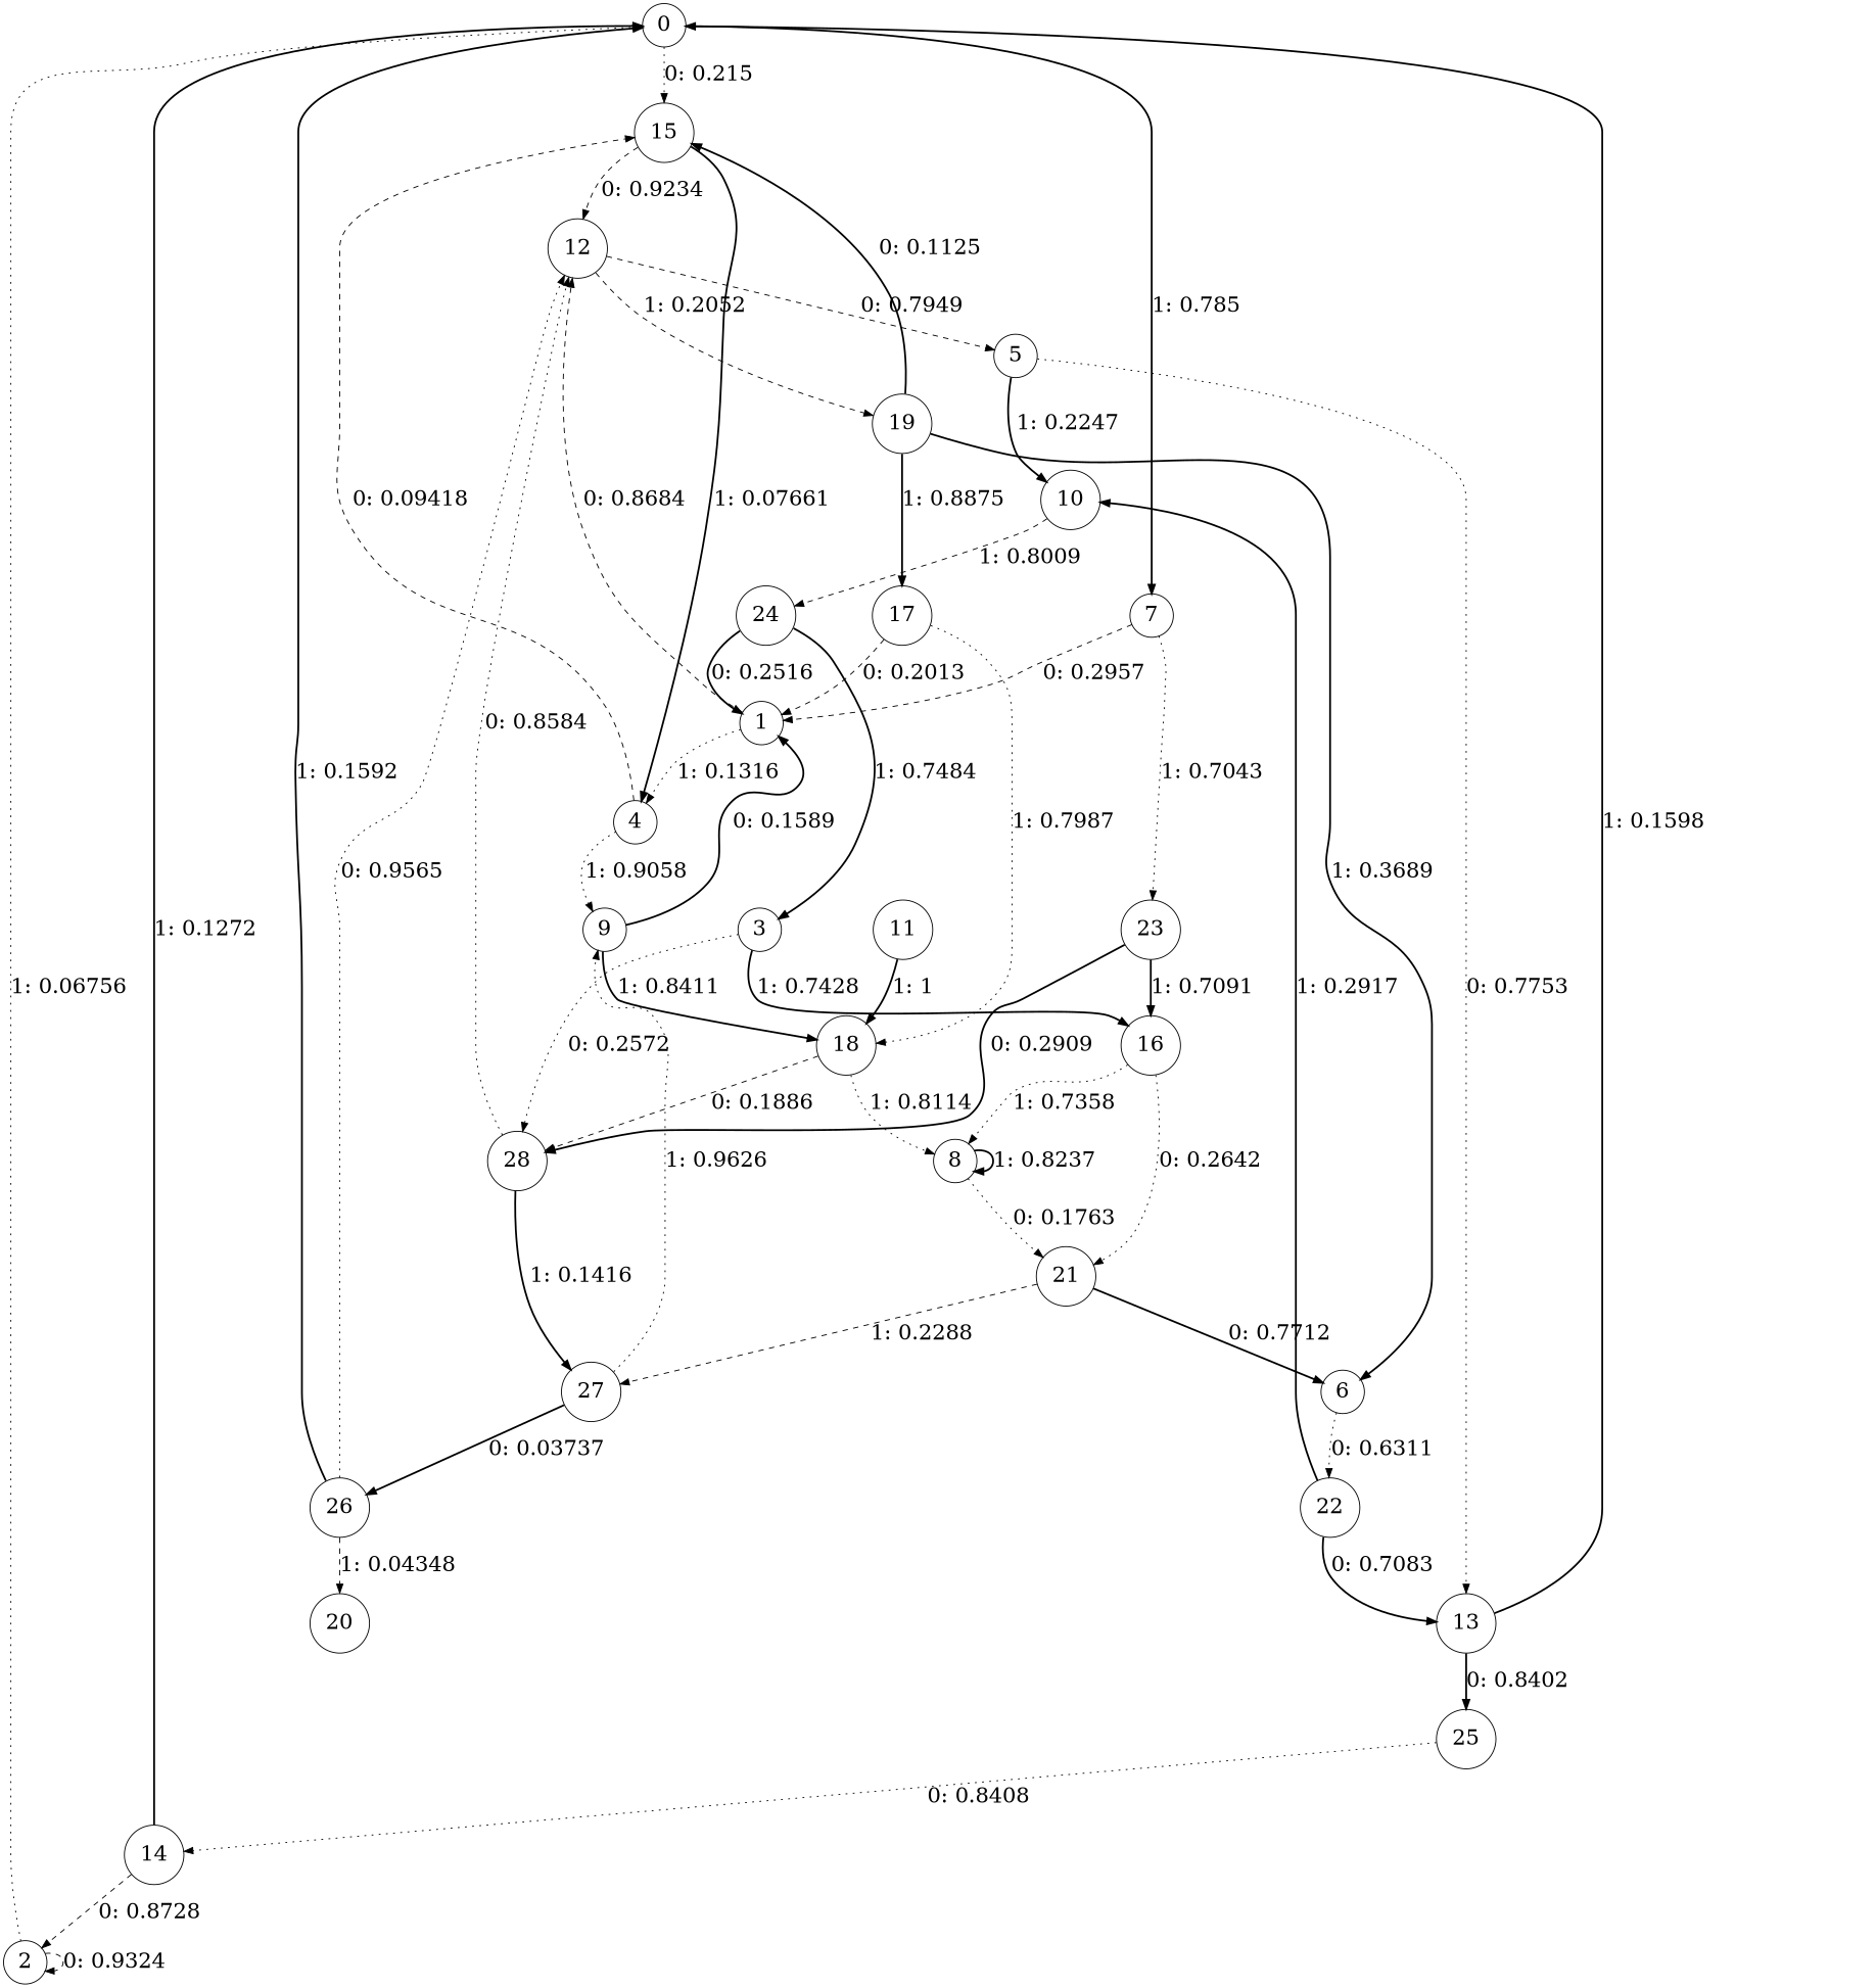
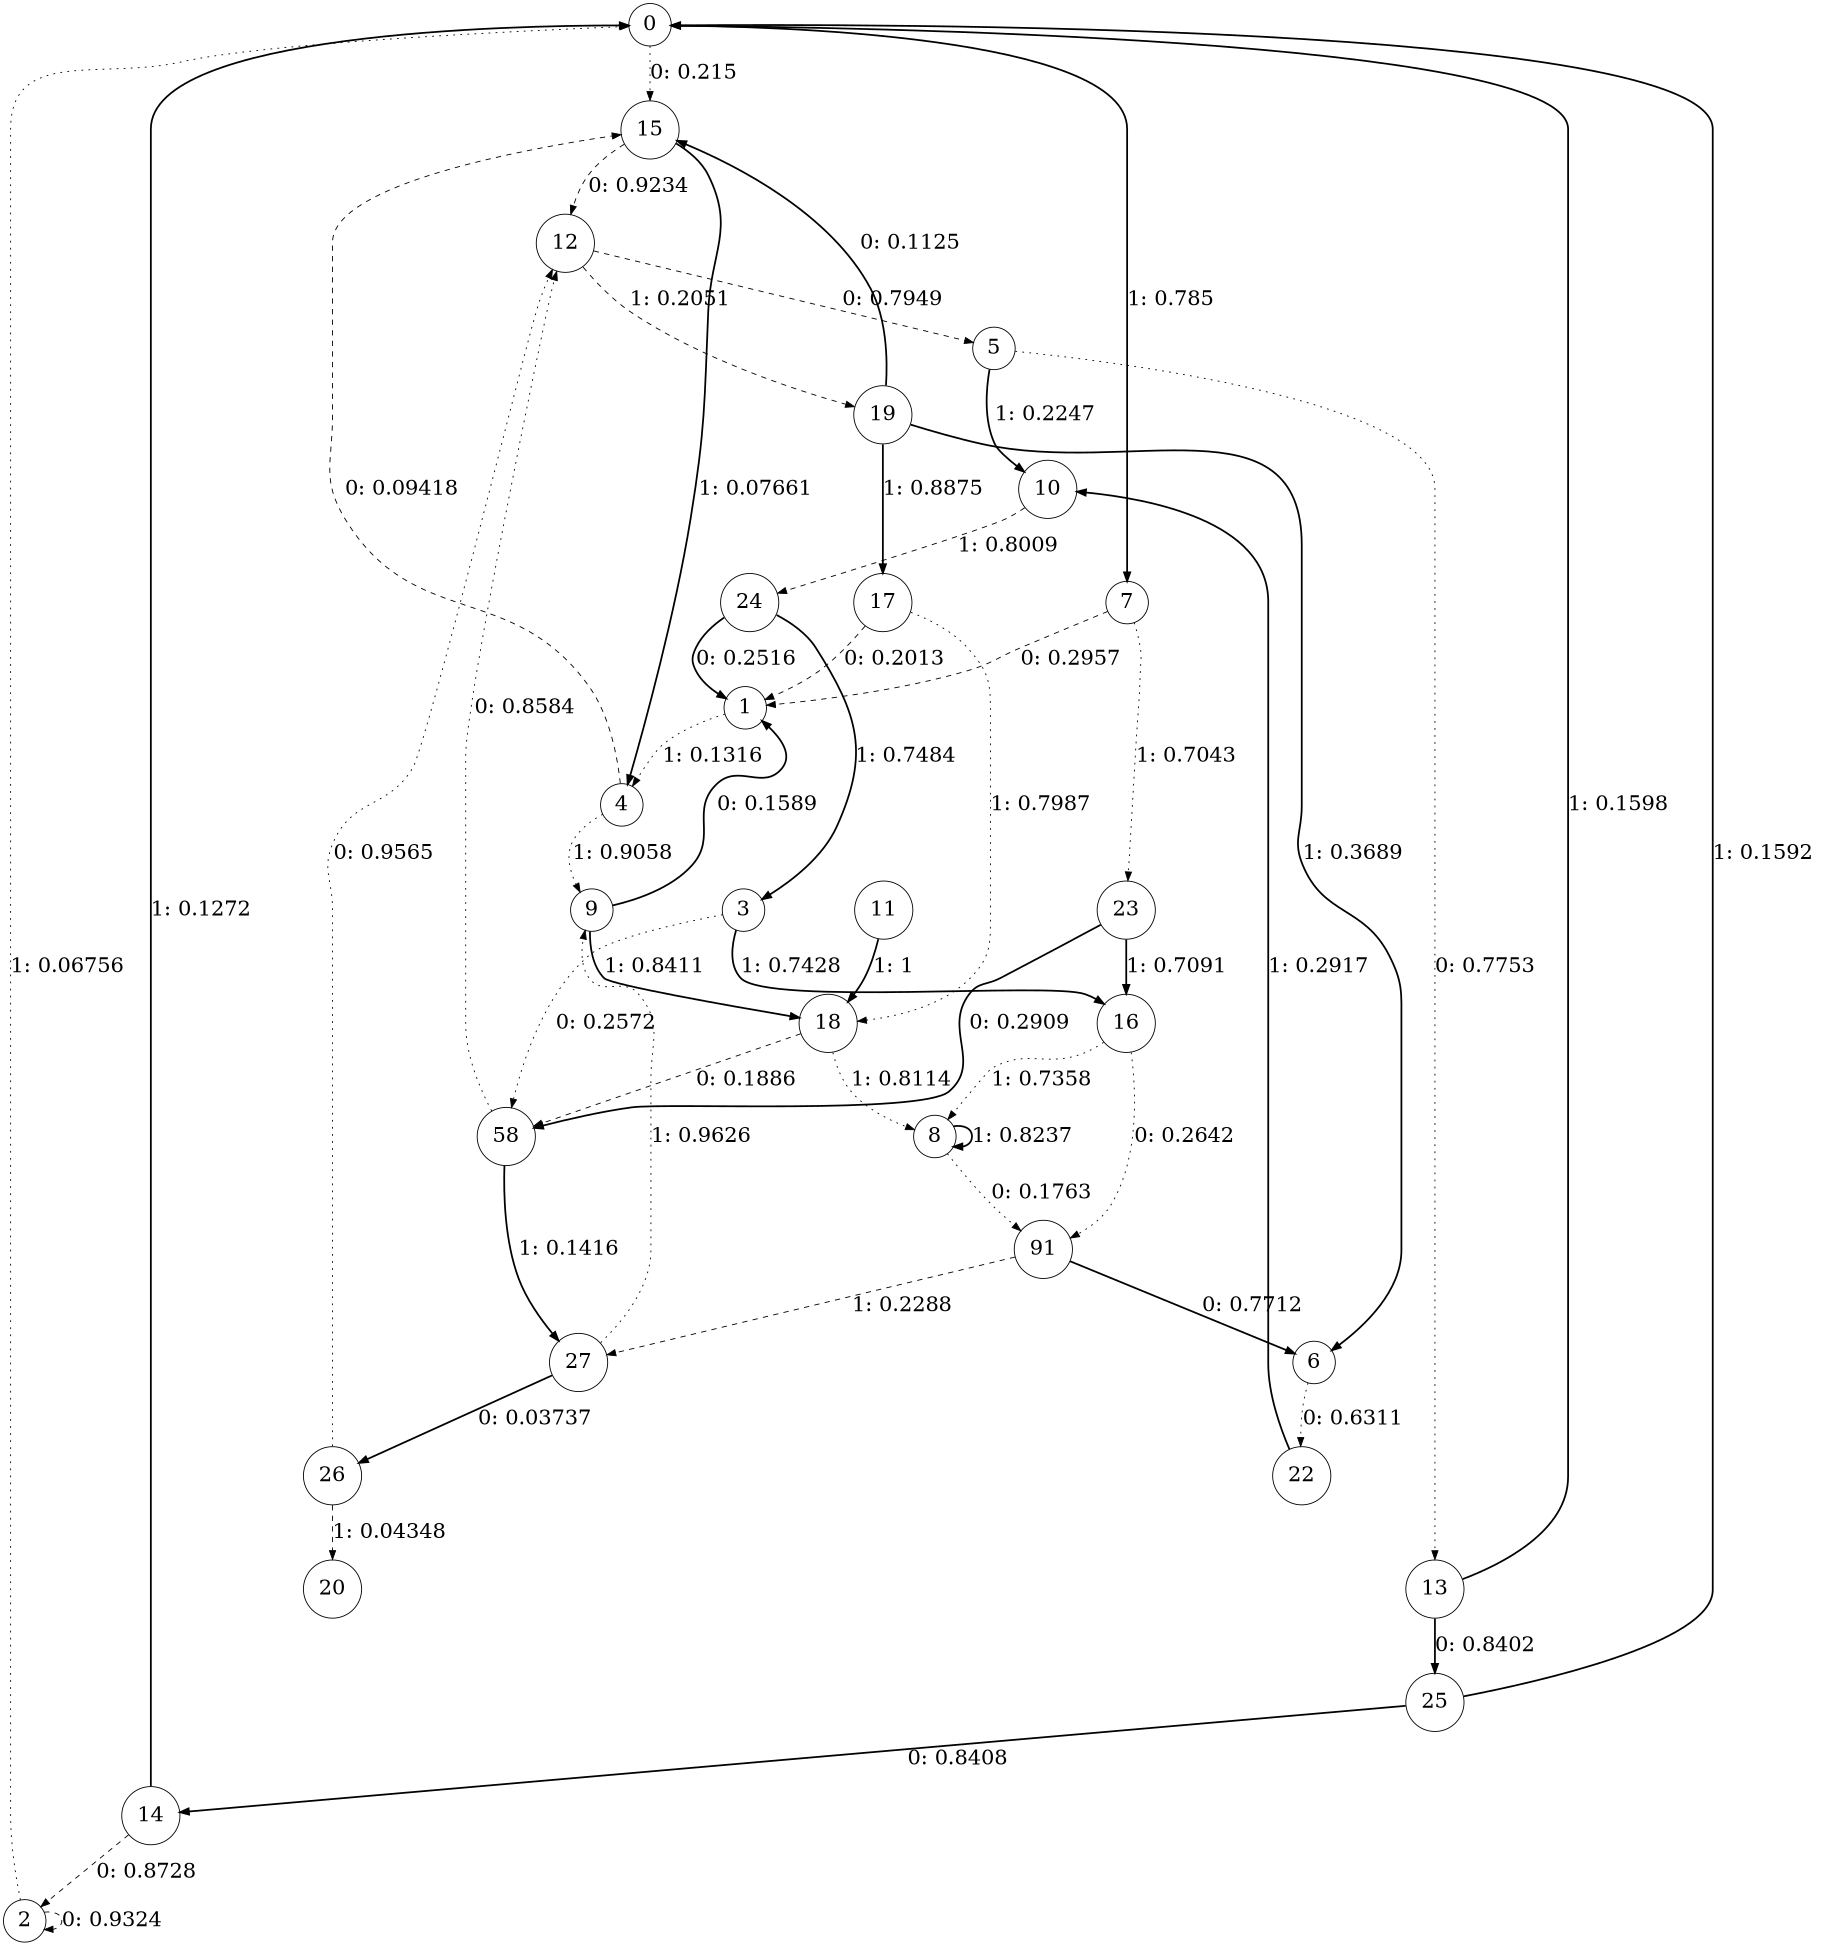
  digraph {
    node [fontsize=24 shape=circle]
    edge [fontsize=24 style=bold]
    0
    15
    7
    12
    4
    1
    23
    5
    19
    9
-   28
+   28 [label=58]
    16
    13
    10
    6
    17
    18
    2
    3
    27
    8
-   21
+   21 [label=91]
    26
    25
    24
    14
    22
    11
    20
    0 -> 15 [label="0: 0.215    " style=dotted]
    0 -> 7 [label="1: 0.785    "]
    15 -> 12 [label="0: 0.9234   " style=dashed]
    15 -> 4 [label="1: 0.07661  "]
    7 -> 1 [label="0: 0.2957   " style=dashed]
    7 -> 23 [label="1: 0.7043   " style=dotted]
    12 -> 5 [label="0: 0.7949   " style=dashed]
-   12 -> 19 [label="1: 0.2052   " style=dashed]
+   12 -> 19 [label="1: 0.2051   " style=dashed]
    4 -> 15 [label="0: 0.09418  " style=dashed]
    4 -> 9 [label="1: 0.9058   " style=dotted]
-   1 -> 12 [label="0: 0.8684   " style=dashed]
    1 -> 4 [label="1: 0.1316   " style=dotted]
    23 -> 28 [label="0: 0.2909   "]
    23 -> 16 [label="1: 0.7091   "]
    5 -> 13 [label="0: 0.7753   " style=dotted]
    5 -> 10 [label="1: 0.2247   "]
    19 -> 15 [label="0: 0.1125   "]
    19 -> 6 [label="1: 0.3689   "]
    19 -> 17 [label="1: 0.8875   "]
    9 -> 1 [label="0: 0.1589   "]
    9 -> 18 [label="1: 0.8411   "]
    28 -> 12 [label="0: 0.8584   " style=dotted]
    28 -> 27 [label="1: 0.1416   "]
    16 -> 8 [label="1: 0.7358   " style=dotted]
    16 -> 21 [label="0: 0.2642   " style=dotted]
    13 -> 0 [label="1: 0.1598   "]
    13 -> 25 [label="0: 0.8402   "]
    10 -> 24 [label="1: 0.8009   " style=dashed]
    6 -> 22 [label="0: 0.6311   " style=dotted]
    17 -> 1 [label="0: 0.2013   " style=dashed]
    17 -> 18 [label="1: 0.7987   " style=dotted]
    18 -> 28 [label="0: 0.1886   " style=dashed]
    18 -> 8 [label="1: 0.8114   " style=dotted]
    2 -> 0 [label="1: 0.06756  " style=dotted]
    2 -> 2 [label="0: 0.9324   " style=dashed]
    3 -> 28 [label="0: 0.2572   " style=dotted]
    3 -> 16 [label="1: 0.7428   "]
    27 -> 9 [label="1: 0.9626   " style=dotted]
    27 -> 26 [label="0: 0.03737  "]
    8 -> 8 [label="1: 0.8237   "]
    8 -> 21 [label="0: 0.1763   " style=dotted]
    21 -> 6 [label="0: 0.7712   "]
    21 -> 27 [label="1: 0.2288   " style=dashed]
    26 -> 12 [label="0: 0.9565   " style=dotted]
    26 -> 20 [label="1: 0.04348  " style=dashed]
-   26 -> 0 [label="1: 0.1592   "]
-   25 -> 14 [label="0: 0.8408   " style=dotted]
+   25 -> 0 [label="1: 0.1592   "]
+   25 -> 14 [label="0: 0.8408   "]
    24 -> 1 [label="0: 0.2516   "]
    24 -> 3 [label="1: 0.7484   "]
    14 -> 0 [label="1: 0.1272   "]
    14 -> 2 [label="0: 0.8728   " style=dashed]
-   22 -> 13 [label="0: 0.7083   "]
    22 -> 10 [label="1: 0.2917   "]
    11 -> 18 [label="1: 1        "]
  }
